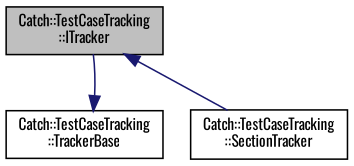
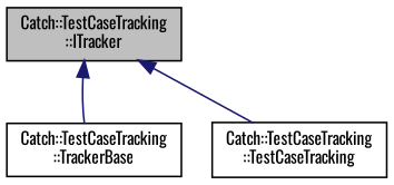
  digraph {
    fontname=Oswald
    node [color=black fillcolor=white fontname=Oswald fontsize=10 shape=record style=filled]
    edge [color=midnightblue dir=back fontname=Oswald fontsize=10 labelfontname=Helvetica labelfontsize=10 style=solid]
    n1 [fillcolor=grey75 fontcolor=black height=0.2 label="Catch::TestCaseTracking\l::ITracker" width=0.4]
    n2 [height=0.2 label="Catch::TestCaseTracking\l::TrackerBase" width=0.4]
-   n3 [height=0.2 label="Catch::TestCaseTracking\l::SectionTracker" width=0.4]
-   n2 -> n1
+   n3 [height=0.2 label="Catch::TestCaseTracking\l::TestCaseTracking" width=0.4]
+   n1 -> n2
    n1 -> n3
  }
